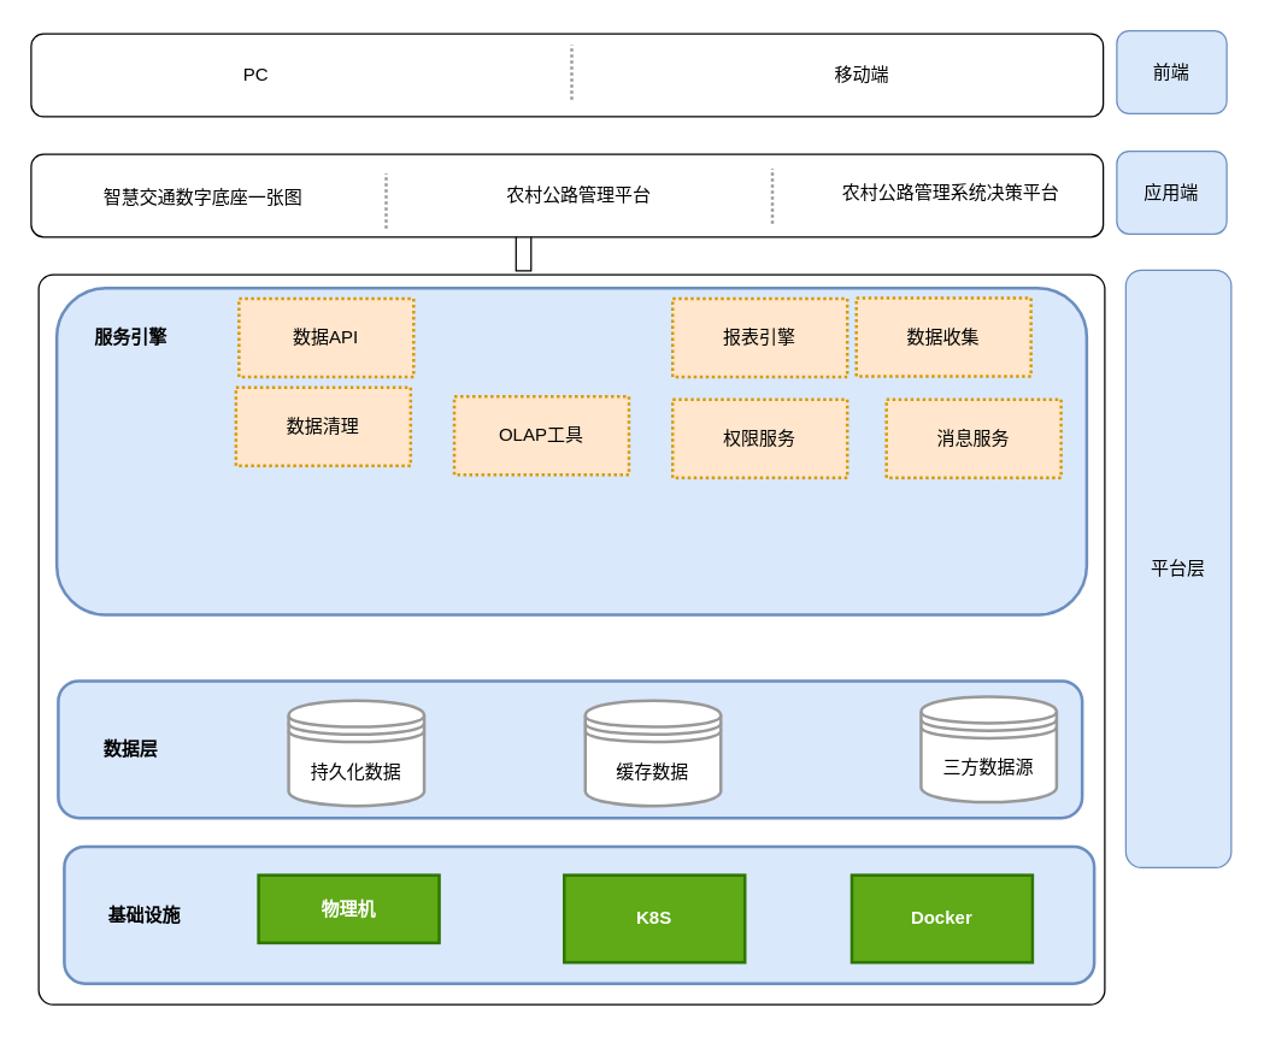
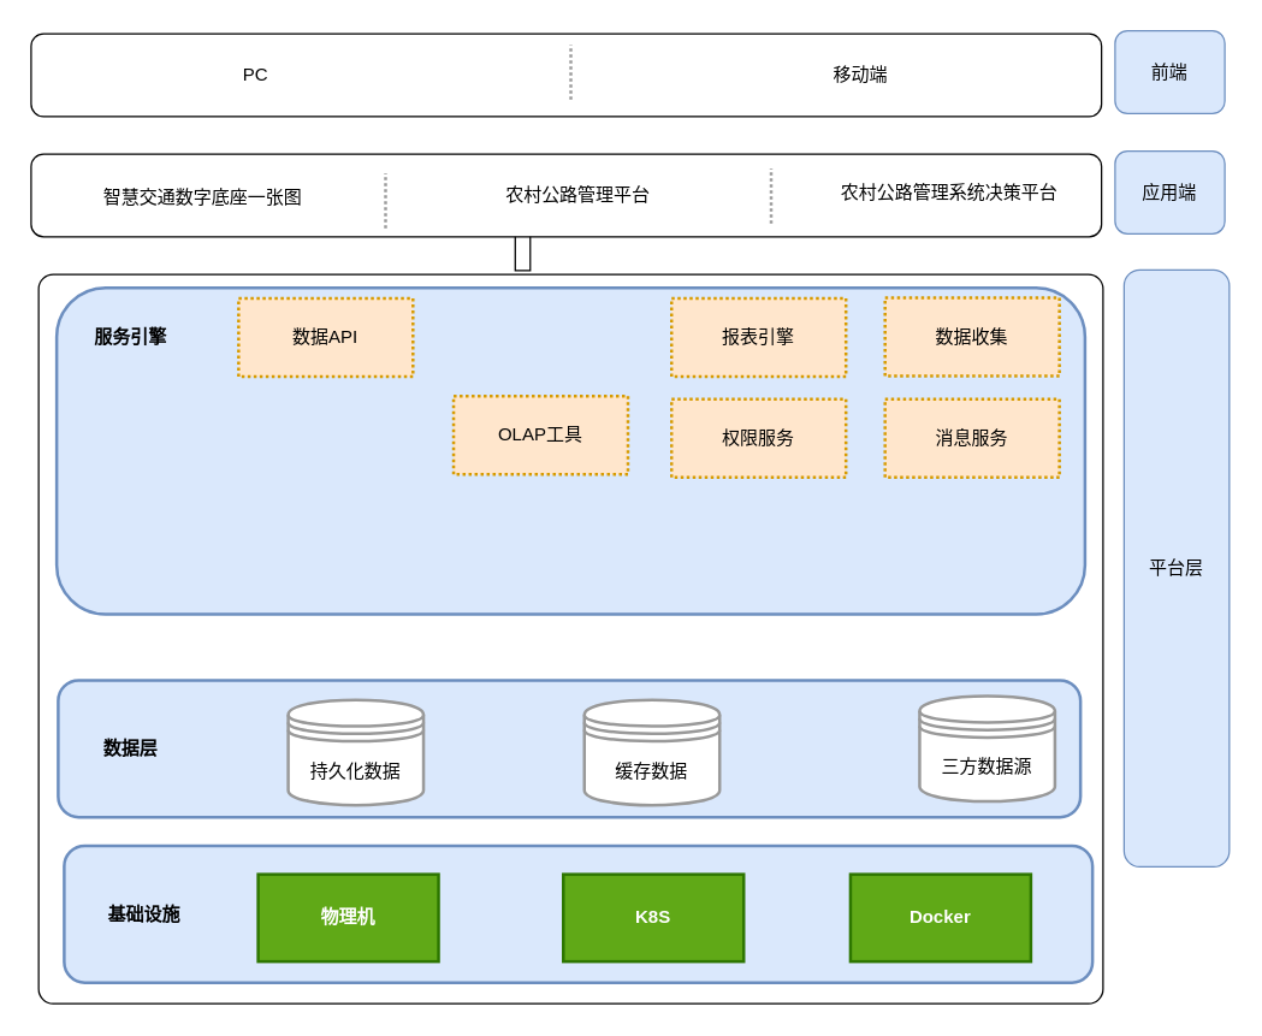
  <mxCell id="0" />
  <mxCell id="1" parent="0" />
  <mxCell id="2" value="" style="rounded=1;whiteSpace=wrap;html=1;" vertex="1" parent="1"><mxGeometry x="20" y="22" width="712" height="55" as="geometry" /></mxCell>
  <mxCell id="3" value="" style="rounded=1;whiteSpace=wrap;html=1;arcSize=2;" vertex="1" parent="1"><mxGeometry x="25" y="182" width="708" height="485" as="geometry" /></mxCell>
  <mxCell id="4" value="PC" style="text;html=1;strokeColor=none;fillColor=none;align=center;verticalAlign=middle;whiteSpace=wrap;rounded=0;" vertex="1" parent="1"><mxGeometry x="102" y="32.32" width="135" height="36.25" as="geometry" /></mxCell>
  <mxCell id="5" value="前端" style="rounded=1;whiteSpace=wrap;html=1;fillColor=#dae8fc;strokeColor=#6c8ebf;" vertex="1" parent="1"><mxGeometry x="741" y="20" width="73" height="55" as="geometry" /></mxCell>
  <mxCell id="6" value="移动端" style="text;html=1;strokeColor=none;fillColor=none;align=center;verticalAlign=middle;whiteSpace=wrap;rounded=0;" vertex="1" parent="1"><mxGeometry x="521" y="32.32" width="102" height="34.37" as="geometry" /></mxCell>
  <mxCell id="7" value="" style="line;strokeWidth=2;html=1;perimeter=backbonePerimeter;points=[];outlineConnect=0;rounded=1;dashed=1;rotation=-90;strokeColor=#999999;dashPattern=1 1;" vertex="1" parent="1"><mxGeometry x="360.75" y="42.5" width="36.5" height="10" as="geometry" /></mxCell>
  <mxCell id="8" value="平台层" style="rounded=1;whiteSpace=wrap;html=1;fillColor=#dae8fc;strokeColor=#6c8ebf;" vertex="1" parent="1"><mxGeometry x="747" y="179" width="70" height="397" as="geometry" /></mxCell>
  <mxCell id="9" value="" style="rounded=1;whiteSpace=wrap;html=1;strokeColor=#6c8ebf;strokeWidth=2;fillColor=#dae8fc;" vertex="1" parent="1"><mxGeometry x="37" y="191" width="684" height="217" as="geometry" /></mxCell>
  <mxCell id="10" value="服务引擎" style="text;html=1;strokeColor=none;fillColor=none;align=center;verticalAlign=middle;whiteSpace=wrap;rounded=0;dashed=1;dashPattern=1 1;strokeWidth=2;fontStyle=1" vertex="1" parent="1"><mxGeometry x="54" y="207" width="65" height="33" as="geometry" /></mxCell>
  <mxCell id="11" value="数据API" style="rounded=0;whiteSpace=wrap;html=1;dashed=1;dashPattern=1 1;strokeColor=#d79b00;strokeWidth=2;fillColor=#ffe6cc;" vertex="1" parent="1"><mxGeometry x="158" y="198" width="116" height="52" as="geometry" /></mxCell>
  <mxCell id="12" value="报表引擎&lt;span style=&quot;color: rgba(0, 0, 0, 0); font-family: monospace; font-size: 0px; text-align: start;&quot;&gt;%3CmxGraphModel%3E%3Croot%3E%3CmxCell%20id%3D%220%22%2F%3E%3CmxCell%20id%3D%221%22%20parent%3D%220%22%2F%3E%3CmxCell%20id%3D%222%22%20value%3D%22%E5%86%B3%E7%AD%96%E5%BC%95%E6%93%8E%22%20style%3D%22rounded%3D0%3BwhiteSpace%3Dwrap%3Bhtml%3D1%3Bdashed%3D1%3BdashPattern%3D1%201%3BstrokeColor%3D%23d79b00%3BstrokeWidth%3D2%3BfillColor%3D%23ffe6cc%3B%22%20vertex%3D%221%22%20parent%3D%221%22%3E%3CmxGeometry%20x%3D%22341%22%20y%3D%22-472.5%22%20width%3D%22116%22%20height%3D%2252%22%20as%3D%22geometry%22%2F%3E%3C%2FmxCell%3E%3C%2Froot%3E%3C%2FmxGraphModel%3E&lt;/span&gt;" style="rounded=0;whiteSpace=wrap;html=1;dashed=1;dashPattern=1 1;strokeColor=#d79b00;strokeWidth=2;fillColor=#ffe6cc;" vertex="1" parent="1"><mxGeometry x="446" y="198" width="116" height="52" as="geometry" /></mxCell>
- <mxCell id="13" value="数据收集" style="rounded=0;whiteSpace=wrap;html=1;dashed=1;dashPattern=1 1;strokeColor=#d79b00;strokeWidth=2;fillColor=#ffe6cc;" vertex="1" parent="1"><mxGeometry x="568" y="197.5" width="116" height="52" as="geometry" /></mxCell>
+ <mxCell id="13" value="数据收集" style="rounded=0;whiteSpace=wrap;html=1;dashed=1;dashPattern=1 1;strokeColor=#d79b00;strokeWidth=2;fillColor=#ffe6cc;" vertex="1" parent="1"><mxGeometry x="588" y="197.5" width="116" height="52" as="geometry" /></mxCell>
  <mxCell id="14" value="" style="shape=flexArrow;endArrow=classic;html=1;rounded=0;" edge="1" parent="1"><mxGeometry width="50" height="50" relative="1" as="geometry"><mxPoint x="347" y="180" as="sourcePoint" /><mxPoint x="347" y="127" as="targetPoint" /></mxGeometry></mxCell>
  <mxCell id="15" value="" style="rounded=1;whiteSpace=wrap;html=1;" vertex="1" parent="1"><mxGeometry x="20" y="102" width="712" height="55" as="geometry" /></mxCell>
  <mxCell id="16" value="智慧交通数字底座一张图" style="text;html=1;strokeColor=none;fillColor=none;align=center;verticalAlign=middle;whiteSpace=wrap;rounded=0;" vertex="1" parent="1"><mxGeometry x="67" y="112.69" width="135" height="36.25" as="geometry" /></mxCell>
  <mxCell id="17" value="应用端" style="rounded=1;whiteSpace=wrap;html=1;fillColor=#dae8fc;strokeColor=#6c8ebf;" vertex="1" parent="1"><mxGeometry x="741" y="100" width="73" height="55" as="geometry" /></mxCell>
  <mxCell id="18" value="农村公路管理平台" style="text;html=1;strokeColor=none;fillColor=none;align=center;verticalAlign=middle;whiteSpace=wrap;rounded=0;" vertex="1" parent="1"><mxGeometry x="333" y="112.69" width="102" height="34.37" as="geometry" /></mxCell>
  <mxCell id="19" value="农村公路管理系统决策平台" style="text;html=1;strokeColor=none;fillColor=none;align=center;verticalAlign=middle;whiteSpace=wrap;rounded=0;" vertex="1" parent="1"><mxGeometry x="558" y="107.22" width="146" height="40.56" as="geometry" /></mxCell>
  <mxCell id="20" value="" style="line;strokeWidth=2;html=1;perimeter=backbonePerimeter;points=[];outlineConnect=0;rounded=1;dashed=1;rotation=-90;strokeColor=#999999;dashPattern=1 1;" vertex="1" parent="1"><mxGeometry x="237.5" y="128" width="36.5" height="10" as="geometry" /></mxCell>
  <mxCell id="21" value="" style="line;strokeWidth=2;html=1;perimeter=backbonePerimeter;points=[];outlineConnect=0;rounded=1;dashed=1;rotation=-90;strokeColor=#999999;dashPattern=1 1;" vertex="1" parent="1"><mxGeometry x="494" y="124.88" width="36.5" height="10" as="geometry" /></mxCell>
  <mxCell id="22" value="" style="rounded=1;whiteSpace=wrap;html=1;strokeColor=#6c8ebf;strokeWidth=2;fillColor=#dae8fc;" vertex="1" parent="1"><mxGeometry x="38" y="452" width="680" height="91" as="geometry" /></mxCell>
  <mxCell id="23" value="数据层" style="text;html=1;strokeColor=none;fillColor=none;align=center;verticalAlign=middle;whiteSpace=wrap;rounded=0;dashed=1;dashPattern=1 1;strokeWidth=2;fontStyle=1" vertex="1" parent="1"><mxGeometry x="54" y="481" width="65" height="33" as="geometry" /></mxCell>
  <mxCell id="24" value="持久化数据" style="shape=datastore;whiteSpace=wrap;html=1;rounded=1;strokeColor=#999999;strokeWidth=2;" vertex="1" parent="1"><mxGeometry x="191" y="465" width="90" height="70" as="geometry" /></mxCell>
  <mxCell id="25" value="缓存数据" style="shape=datastore;whiteSpace=wrap;html=1;rounded=1;strokeColor=#999999;strokeWidth=2;" vertex="1" parent="1"><mxGeometry x="388" y="465" width="90" height="70" as="geometry" /></mxCell>
  <mxCell id="26" value="三方数据源" style="shape=datastore;whiteSpace=wrap;html=1;rounded=1;strokeColor=#999999;strokeWidth=2;" vertex="1" parent="1"><mxGeometry x="611" y="462.5" width="90" height="70" as="geometry" /></mxCell>
  <mxCell id="27" value="" style="rounded=1;whiteSpace=wrap;html=1;strokeColor=#6c8ebf;strokeWidth=2;fillColor=#dae8fc;" vertex="1" parent="1"><mxGeometry x="42" y="562" width="684" height="91" as="geometry" /></mxCell>
  <mxCell id="28" value="基础设施" style="text;html=1;strokeColor=none;fillColor=none;align=center;verticalAlign=middle;whiteSpace=wrap;rounded=0;dashed=1;dashPattern=1 1;strokeWidth=2;fontStyle=1" vertex="1" parent="1"><mxGeometry x="63" y="591" width="65" height="33" as="geometry" /></mxCell>
- <mxCell id="29" value="&lt;b&gt;物理机&lt;/b&gt;" style="rounded=0;whiteSpace=wrap;html=1;strokeColor=#2D7600;strokeWidth=2;fillColor=#60a917;fontColor=#ffffff;" vertex="1" parent="1"><mxGeometry x="171" y="581" width="120" height="45" as="geometry" /></mxCell>
+ <mxCell id="29" value="&lt;b&gt;物理机&lt;/b&gt;" style="rounded=0;whiteSpace=wrap;html=1;strokeColor=#2D7600;strokeWidth=2;fillColor=#60a917;fontColor=#ffffff;" vertex="1" parent="1"><mxGeometry x="171" y="581" width="120" height="58" as="geometry" /></mxCell>
  <mxCell id="30" value="&lt;b&gt;K8S&lt;/b&gt;" style="rounded=0;whiteSpace=wrap;html=1;strokeColor=#2D7600;strokeWidth=2;fillColor=#60a917;fontColor=#ffffff;" vertex="1" parent="1"><mxGeometry x="374" y="581" width="120" height="58" as="geometry" /></mxCell>
  <mxCell id="31" value="&lt;b&gt;Docker&lt;/b&gt;" style="rounded=0;whiteSpace=wrap;html=1;strokeColor=#2D7600;strokeWidth=2;fillColor=#60a917;fontColor=#ffffff;" vertex="1" parent="1"><mxGeometry x="565" y="581" width="120" height="58" as="geometry" /></mxCell>
- <mxCell id="32" value="数据清理" style="rounded=0;whiteSpace=wrap;html=1;dashed=1;dashPattern=1 1;strokeColor=#d79b00;strokeWidth=2;fillColor=#ffe6cc;" vertex="1" parent="1"><mxGeometry x="156" y="257" width="116" height="52" as="geometry" /></mxCell>
  <mxCell id="33" value="OLAP工具" style="rounded=0;whiteSpace=wrap;html=1;dashed=1;dashPattern=1 1;strokeColor=#d79b00;strokeWidth=2;fillColor=#ffe6cc;" vertex="1" parent="1"><mxGeometry x="301" y="263" width="116" height="52" as="geometry" /></mxCell>
  <mxCell id="34" value="权限服务" style="rounded=0;whiteSpace=wrap;html=1;dashed=1;dashPattern=1 1;strokeColor=#d79b00;strokeWidth=2;fillColor=#ffe6cc;" vertex="1" parent="1"><mxGeometry x="446" y="265" width="116" height="52" as="geometry" /></mxCell>
  <mxCell id="35" value="消息服务" style="rounded=0;whiteSpace=wrap;html=1;dashed=1;dashPattern=1 1;strokeColor=#d79b00;strokeWidth=2;fillColor=#ffe6cc;" vertex="1" parent="1"><mxGeometry x="588" y="265" width="116" height="52" as="geometry" /></mxCell>
